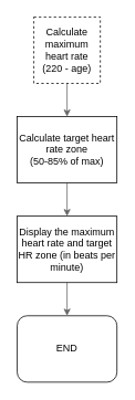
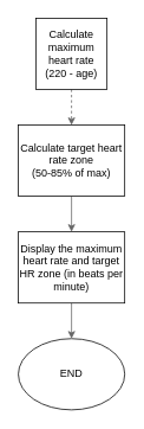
  <mxCell id="0" />
  <mxCell id="1" parent="0" />
- <mxCell id="2" style="edgeStyle=orthogonalEdgeStyle;rounded=0;orthogonalLoop=1;jettySize=auto;html=1;exitX=0.5;exitY=1;exitDx=0;exitDy=0;entryX=0.5;entryY=0;entryDx=0;entryDy=0;strokeColor=#666666;fillColor=#f5f5f5;" edge="1" parent="1" source="3" target="5"><mxGeometry relative="1" as="geometry" /></mxCell>
- <mxCell id="3" value="Calculate maximum heart rate&lt;br&gt;(220 - age)" style="whiteSpace=wrap;html=1;aspect=fixed;dashed=1;" vertex="1" parent="1"><mxGeometry x="40" y="20" width="80" height="80" as="geometry" /></mxCell>
+ <mxCell id="2" style="edgeStyle=orthogonalEdgeStyle;rounded=0;orthogonalLoop=1;jettySize=auto;html=1;exitX=0.5;exitY=1;exitDx=0;exitDy=0;entryX=0.5;entryY=0;entryDx=0;entryDy=0;strokeColor=#666666;fillColor=#f5f5f5;dashed=1;" edge="1" parent="1" source="3" target="5"><mxGeometry relative="1" as="geometry" /></mxCell>
+ <mxCell id="3" value="Calculate maximum heart rate&lt;br&gt;(220 - age)" style="whiteSpace=wrap;html=1;aspect=fixed;" vertex="1" parent="1"><mxGeometry x="40" y="20" width="80" height="80" as="geometry" /></mxCell>
  <mxCell id="4" style="edgeStyle=orthogonalEdgeStyle;rounded=0;orthogonalLoop=1;jettySize=auto;html=1;exitX=0.5;exitY=1;exitDx=0;exitDy=0;entryX=0.5;entryY=0;entryDx=0;entryDy=0;strokeColor=#666666;fillColor=#f5f5f5;" edge="1" parent="1" source="5" target="7"><mxGeometry relative="1" as="geometry" /></mxCell>
  <mxCell id="5" value="&lt;span style=&quot;white-space: normal&quot;&gt;Calculate target heart rate zone&lt;/span&gt;&lt;br style=&quot;white-space: normal&quot;&gt;&lt;span style=&quot;white-space: normal&quot;&gt;(50-85% of max)&lt;/span&gt;" style="rounded=0;whiteSpace=wrap;html=1;" vertex="1" parent="1"><mxGeometry x="20" y="140" width="120" height="80" as="geometry" /></mxCell>
  <mxCell id="6" style="edgeStyle=orthogonalEdgeStyle;rounded=0;orthogonalLoop=1;jettySize=auto;html=1;exitX=0.5;exitY=1;exitDx=0;exitDy=0;entryX=0.5;entryY=0;entryDx=0;entryDy=0;strokeColor=#666666;fillColor=#f5f5f5;" edge="1" parent="1" source="7" target="8"><mxGeometry relative="1" as="geometry" /></mxCell>
  <mxCell id="7" value="Display the maximum heart rate and target HR zone (in beats per minute)" style="rounded=0;whiteSpace=wrap;html=1;" vertex="1" parent="1"><mxGeometry x="20" y="260" width="120" height="80" as="geometry" /></mxCell>
- <mxCell id="8" value="END" style="whiteSpace=wrap;html=1;rounded=1;" vertex="1" parent="1"><mxGeometry x="20" y="380" width="120" height="80" as="geometry" /></mxCell>
+ <mxCell id="8" value="END" style="ellipse;whiteSpace=wrap;html=1;" vertex="1" parent="1"><mxGeometry x="20" y="380" width="120" height="80" as="geometry" /></mxCell>
